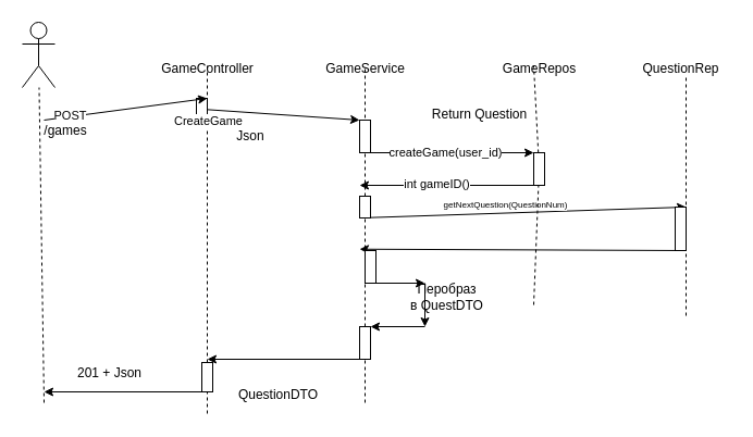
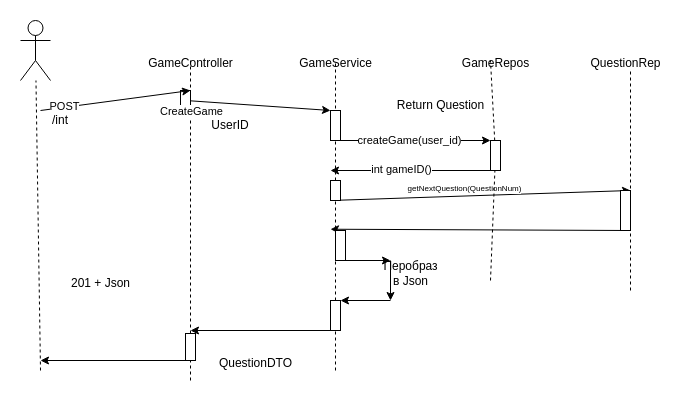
  <mxCell id="0" />
  <mxCell id="1" parent="0" />
  <mxCell id="2" value="" style="rounded=0;whiteSpace=wrap;html=1;" vertex="1" parent="1"><mxGeometry x="180" y="90" width="10" height="20" as="geometry" /></mxCell>
  <mxCell id="3" value="" style="shape=umlActor;verticalLabelPosition=bottom;verticalAlign=top;html=1;outlineConnect=0;" vertex="1" parent="1"><mxGeometry x="20" y="20" width="30" height="60" as="geometry" /></mxCell>
  <mxCell id="4" value="" style="endArrow=none;dashed=1;html=1;rounded=0;" edge="1" parent="1" target="3"><mxGeometry width="50" height="50" relative="1" as="geometry"><mxPoint x="40" y="370" as="sourcePoint" /><mxPoint x="20" y="50" as="targetPoint" /></mxGeometry></mxCell>
  <mxCell id="5" value="" style="endArrow=classic;html=1;rounded=0;" edge="1" parent="1"><mxGeometry width="50" height="50" relative="1" as="geometry"><mxPoint x="40" y="110" as="sourcePoint" /><mxPoint x="190" y="90" as="targetPoint" /></mxGeometry></mxCell>
  <mxCell id="6" value="POST" style="edgeLabel;html=1;align=center;verticalAlign=middle;resizable=0;points=[];" vertex="1" connectable="0" parent="5"><mxGeometry x="-0.677" y="1" relative="1" as="geometry"><mxPoint as="offset" /></mxGeometry></mxCell>
  <mxCell id="7" value="" style="endArrow=none;dashed=1;html=1;rounded=0;" edge="1" parent="1" source="46"><mxGeometry width="50" height="50" relative="1" as="geometry"><mxPoint x="190" y="380" as="sourcePoint" /><mxPoint x="190" y="60" as="targetPoint" /></mxGeometry></mxCell>
  <mxCell id="8" value="GameController" style="text;html=1;align=center;verticalAlign=middle;resizable=0;points=[];autosize=1;strokeColor=none;fillColor=none;" vertex="1" parent="1"><mxGeometry x="135" y="48" width="110" height="30" as="geometry" /></mxCell>
- <mxCell id="9" value="/games" style="text;html=1;align=center;verticalAlign=middle;whiteSpace=wrap;rounded=0;" vertex="1" parent="1"><mxGeometry x="30" y="110" width="60" height="20" as="geometry" /></mxCell>
+ <mxCell id="9" value="/int" style="text;html=1;align=center;verticalAlign=middle;whiteSpace=wrap;rounded=0;" vertex="1" parent="1"><mxGeometry x="30" y="110" width="60" height="20" as="geometry" /></mxCell>
  <mxCell id="10" value="" style="endArrow=none;dashed=1;html=1;rounded=0;" edge="1" parent="1" source="31"><mxGeometry width="50" height="50" relative="1" as="geometry"><mxPoint x="335" y="280" as="sourcePoint" /><mxPoint x="335" y="60" as="targetPoint" /></mxGeometry></mxCell>
  <mxCell id="11" value="GameService" style="text;html=1;align=center;verticalAlign=middle;resizable=0;points=[];autosize=1;strokeColor=none;fillColor=none;" vertex="1" parent="1"><mxGeometry x="285" y="48" width="100" height="30" as="geometry" /></mxCell>
  <mxCell id="12" value="" style="endArrow=classic;html=1;rounded=0;" edge="1" parent="1" source="2"><mxGeometry width="50" height="50" relative="1" as="geometry"><mxPoint x="190" y="110" as="sourcePoint" /><mxPoint x="330" y="110" as="targetPoint" /></mxGeometry></mxCell>
- <mxCell id="13" value="Json" style="text;html=1;align=center;verticalAlign=middle;whiteSpace=wrap;rounded=0;" vertex="1" parent="1"><mxGeometry x="200" y="110" width="60" height="30" as="geometry" /></mxCell>
+ <mxCell id="13" value="UserID" style="text;html=1;align=center;verticalAlign=middle;whiteSpace=wrap;rounded=0;" vertex="1" parent="1"><mxGeometry x="200" y="110" width="60" height="30" as="geometry" /></mxCell>
  <mxCell id="14" value="" style="endArrow=none;dashed=1;html=1;rounded=0;" edge="1" parent="1" source="29"><mxGeometry width="50" height="50" relative="1" as="geometry"><mxPoint x="490" y="280" as="sourcePoint" /><mxPoint x="490" y="60" as="targetPoint" /></mxGeometry></mxCell>
  <mxCell id="15" value="GameRepos" style="text;html=1;align=center;verticalAlign=middle;resizable=0;points=[];autosize=1;strokeColor=none;fillColor=none;" vertex="1" parent="1"><mxGeometry x="450" y="48" width="90" height="30" as="geometry" /></mxCell>
  <mxCell id="16" value="" style="endArrow=classic;html=1;rounded=0;" edge="1" parent="1" target="2"><mxGeometry width="50" height="50" relative="1" as="geometry"><mxPoint x="190" y="110" as="sourcePoint" /><mxPoint x="330" y="110" as="targetPoint" /></mxGeometry></mxCell>
  <mxCell id="17" value="CreateGame" style="edgeLabel;html=1;align=center;verticalAlign=middle;resizable=0;points=[];" vertex="1" connectable="0" parent="16"><mxGeometry x="-0.089" y="-1" relative="1" as="geometry"><mxPoint as="offset" /></mxGeometry></mxCell>
  <mxCell id="18" value="" style="endArrow=classic;html=1;rounded=0;" edge="1" parent="1"><mxGeometry width="50" height="50" relative="1" as="geometry"><mxPoint x="340" y="140" as="sourcePoint" /><mxPoint x="490" y="140" as="targetPoint" /></mxGeometry></mxCell>
  <mxCell id="19" value="createGame(user_id)" style="edgeLabel;html=1;align=center;verticalAlign=middle;resizable=0;points=[];" vertex="1" connectable="0" parent="18"><mxGeometry x="-0.093" y="1" relative="1" as="geometry"><mxPoint as="offset" /></mxGeometry></mxCell>
  <mxCell id="20" value="" style="endArrow=classic;html=1;rounded=0;" edge="1" parent="1"><mxGeometry width="50" height="50" relative="1" as="geometry"><mxPoint x="490" y="170" as="sourcePoint" /><mxPoint x="330" y="170" as="targetPoint" /></mxGeometry></mxCell>
  <mxCell id="21" value="int gameID()" style="edgeLabel;html=1;align=center;verticalAlign=middle;resizable=0;points=[];" vertex="1" connectable="0" parent="20"><mxGeometry x="0.126" y="-2" relative="1" as="geometry"><mxPoint as="offset" /></mxGeometry></mxCell>
  <mxCell id="22" value="" style="endArrow=none;dashed=1;html=1;rounded=0;" edge="1" parent="1"><mxGeometry width="50" height="50" relative="1" as="geometry"><mxPoint x="630" y="290" as="sourcePoint" /><mxPoint x="630" y="70" as="targetPoint" /></mxGeometry></mxCell>
  <mxCell id="23" value="QuestionRep" style="text;html=1;align=center;verticalAlign=middle;resizable=0;points=[];autosize=1;strokeColor=none;fillColor=none;" vertex="1" parent="1"><mxGeometry x="580" y="48" width="90" height="30" as="geometry" /></mxCell>
  <mxCell id="24" value="" style="endArrow=classic;html=1;rounded=0;" edge="1" parent="1"><mxGeometry width="50" height="50" relative="1" as="geometry"><mxPoint x="330" y="200" as="sourcePoint" /><mxPoint x="630" y="190" as="targetPoint" /></mxGeometry></mxCell>
  <mxCell id="25" value="&lt;font style=&quot;font-size: 8px;&quot;&gt;getNextQuestion(QuestionNum)&lt;/font&gt;" style="edgeLabel;html=1;align=center;verticalAlign=middle;resizable=0;points=[];" vertex="1" connectable="0" parent="24"><mxGeometry x="-0.249" y="2" relative="1" as="geometry"><mxPoint x="21" y="-8" as="offset" /></mxGeometry></mxCell>
  <mxCell id="26" value="" style="endArrow=classic;html=1;rounded=0;" edge="1" parent="1"><mxGeometry width="50" height="50" relative="1" as="geometry"><mxPoint x="630" y="230" as="sourcePoint" /><mxPoint x="330" y="228.72" as="targetPoint" /></mxGeometry></mxCell>
  <mxCell id="27" value="" style="rounded=0;whiteSpace=wrap;html=1;" vertex="1" parent="1"><mxGeometry x="330" y="110" width="10" height="30" as="geometry" /></mxCell>
  <mxCell id="28" value="" style="endArrow=none;dashed=1;html=1;rounded=0;" edge="1" parent="1" target="29"><mxGeometry width="50" height="50" relative="1" as="geometry"><mxPoint x="490" y="280" as="sourcePoint" /><mxPoint x="490" y="60" as="targetPoint" /></mxGeometry></mxCell>
  <mxCell id="29" value="" style="rounded=0;whiteSpace=wrap;html=1;" vertex="1" parent="1"><mxGeometry x="490" y="140" width="10" height="30" as="geometry" /></mxCell>
  <mxCell id="30" value="" style="endArrow=none;dashed=1;html=1;rounded=0;" edge="1" parent="1" source="44" target="31"><mxGeometry width="50" height="50" relative="1" as="geometry"><mxPoint x="335" y="370" as="sourcePoint" /><mxPoint x="335" y="60" as="targetPoint" /></mxGeometry></mxCell>
  <mxCell id="31" value="" style="rounded=0;whiteSpace=wrap;html=1;" vertex="1" parent="1"><mxGeometry x="330" y="180" width="10" height="20" as="geometry" /></mxCell>
  <mxCell id="32" value="" style="rounded=0;whiteSpace=wrap;html=1;" vertex="1" parent="1"><mxGeometry x="620" y="190" width="10" height="40" as="geometry" /></mxCell>
  <mxCell id="33" value="Return Question" style="text;html=1;align=center;verticalAlign=middle;resizable=0;points=[];autosize=1;strokeColor=none;fillColor=none;" vertex="1" parent="1"><mxGeometry x="385" y="90" width="110" height="30" as="geometry" /></mxCell>
  <mxCell id="34" value="" style="endArrow=classic;html=1;rounded=0;" edge="1" parent="1"><mxGeometry width="50" height="50" relative="1" as="geometry"><mxPoint x="340" y="260" as="sourcePoint" /><mxPoint x="390" y="260" as="targetPoint" /></mxGeometry></mxCell>
  <mxCell id="35" value="" style="endArrow=classic;html=1;rounded=0;" edge="1" parent="1"><mxGeometry width="50" height="50" relative="1" as="geometry"><mxPoint x="390" y="260" as="sourcePoint" /><mxPoint x="390" y="300" as="targetPoint" /></mxGeometry></mxCell>
  <mxCell id="36" value="" style="endArrow=classic;html=1;rounded=0;" edge="1" parent="1"><mxGeometry width="50" height="50" relative="1" as="geometry"><mxPoint x="390" y="300" as="sourcePoint" /><mxPoint x="340" y="300" as="targetPoint" /></mxGeometry></mxCell>
- <mxCell id="37" value="Перобраз&lt;br&gt;в QuestDTO" style="text;html=1;align=center;verticalAlign=middle;resizable=0;points=[];autosize=1;strokeColor=none;fillColor=none;" vertex="1" parent="1"><mxGeometry x="365" y="253" width="90" height="40" as="geometry" /></mxCell>
+ <mxCell id="37" value="Перобраз&lt;br&gt;в Json" style="text;html=1;align=center;verticalAlign=middle;resizable=0;points=[];autosize=1;strokeColor=none;fillColor=none;" vertex="1" parent="1"><mxGeometry x="365" y="253" width="90" height="40" as="geometry" /></mxCell>
  <mxCell id="38" value="" style="endArrow=classic;html=1;rounded=0;" edge="1" parent="1"><mxGeometry width="50" height="50" relative="1" as="geometry"><mxPoint x="340" y="330" as="sourcePoint" /><mxPoint x="190" y="330" as="targetPoint" /></mxGeometry></mxCell>
  <mxCell id="39" value="" style="endArrow=classic;html=1;rounded=0;" edge="1" parent="1"><mxGeometry width="50" height="50" relative="1" as="geometry"><mxPoint x="190" y="360" as="sourcePoint" /><mxPoint x="40" y="360" as="targetPoint" /></mxGeometry></mxCell>
  <mxCell id="40" value="QuestionDTO" style="text;html=1;align=center;verticalAlign=middle;resizable=0;points=[];autosize=1;strokeColor=none;fillColor=none;" vertex="1" parent="1"><mxGeometry x="205" y="348" width="100" height="30" as="geometry" /></mxCell>
- <mxCell id="41" value="201 + Json" style="text;html=1;align=center;verticalAlign=middle;resizable=0;points=[];autosize=1;strokeColor=none;fillColor=none;" vertex="1" parent="1"><mxGeometry x="60" y="328" width="80" height="30" as="geometry" /></mxCell>
+ <mxCell id="41" value="201 + Json" style="text;html=1;align=center;verticalAlign=middle;resizable=0;points=[];autosize=1;strokeColor=none;fillColor=none;" vertex="1" parent="1"><mxGeometry x="60" y="268" width="80" height="30" as="geometry" /></mxCell>
  <mxCell id="42" value="" style="rounded=0;whiteSpace=wrap;html=1;" vertex="1" parent="1"><mxGeometry x="335" y="230" width="10" height="30" as="geometry" /></mxCell>
  <mxCell id="43" value="" style="endArrow=none;dashed=1;html=1;rounded=0;" edge="1" parent="1" target="44"><mxGeometry width="50" height="50" relative="1" as="geometry"><mxPoint x="335" y="370" as="sourcePoint" /><mxPoint x="335" y="200" as="targetPoint" /></mxGeometry></mxCell>
  <mxCell id="44" value="" style="rounded=0;whiteSpace=wrap;html=1;" vertex="1" parent="1"><mxGeometry x="330" y="300" width="10" height="30" as="geometry" /></mxCell>
  <mxCell id="45" value="" style="endArrow=none;dashed=1;html=1;rounded=0;" edge="1" parent="1" target="46"><mxGeometry width="50" height="50" relative="1" as="geometry"><mxPoint x="190" y="380" as="sourcePoint" /><mxPoint x="190" y="60" as="targetPoint" /></mxGeometry></mxCell>
  <mxCell id="46" value="" style="rounded=0;whiteSpace=wrap;html=1;" vertex="1" parent="1"><mxGeometry x="185" y="333" width="10" height="27" as="geometry" /></mxCell>
